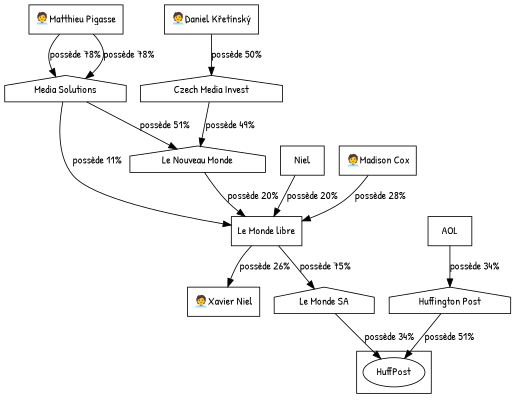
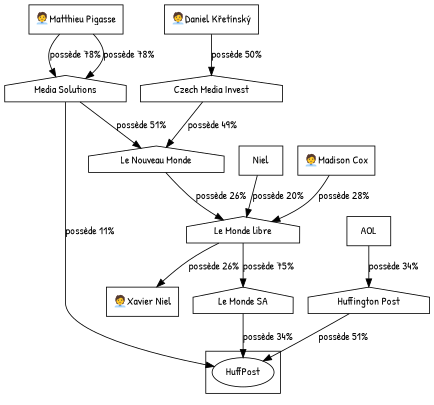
  digraph {
    fontname="Patrick Hand"
    rankdir=TB
    node [fontname="Patrick Hand" shape=box]
    edge [fontname="Patrick Hand"]
    n1 [label="🧑‍💼Matthieu Pigasse"]
    n2 [label=Niel]
    n3 [label="🧑‍💼Xavier Niel"]
    n4 [label="🧑‍💼Daniel Křetínský"]
    n5 [label="🧑‍💼Madison Cox"]
    n6 [label=AOL]
    n7 [label=HuffPost shape=""]
    n8 [label="Media Solutions" shape=house]
-   n9 [label="Le Monde libre"]
+   n9 [label="Le Monde libre" shape=house]
    n10 [label="Czech Media Invest" shape=house]
    n11 [label="Huffington Post" shape=house]
    n12 [label="Le Nouveau Monde" shape=house]
    n13 [label="Le Monde SA" shape=house]
    subgraph sub_1 {
      n1
      n2
      n3
      n4
      n5
      n6
    }
    subgraph cluster_2 {
      n7
    }
    n1 -> n8 [label="possède 78%"]
    n1 -> n8 [label="possède 78%"]
    n2 -> n9 [label="possède 20%"]
    n4 -> n10 [label="possède 50%"]
    n5 -> n9 [label="possède 28%"]
    n6 -> n11 [label="possède 34%"]
-   n8 -> n9 [label="possède 11%"]
+   n8 -> n7 [label="possède 11%"]
    n8 -> n12 [label="possède 51%"]
    n9 -> n3 [label="possède 26%"]
    n9 -> n13 [label="possède 75%"]
    n10 -> n12 [label="possède 49%"]
    n11 -> n7 [label="possède 51%"]
-   n12 -> n9 [label="possède 20%"]
+   n12 -> n9 [label="possède 26%"]
    n13 -> n7 [label="possède 34%"]
  }
